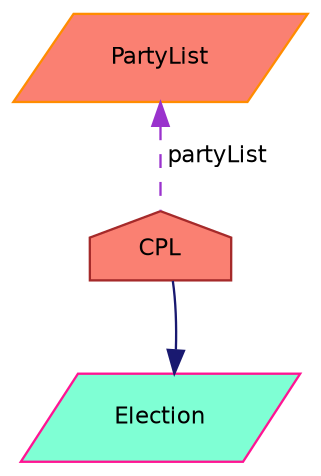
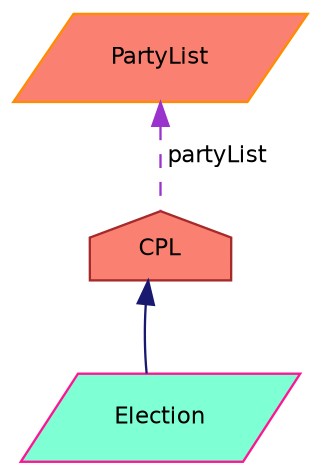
  digraph {
    node [fillcolor=salmon fontname=Helvetica fontsize=10 shape=parallelogram style=filled]
    edge [dir=back fontname=Helvetica fontsize=10 labelfontname=Helvetica labelfontsize=10]
    n1 [color=brown fontcolor=black height=0.2 label=CPL shape=house width=0.4]
    n2 [color=deeppink fillcolor=aquamarine height=0.2 label=Election width=0.4]
    n3 [color=darkorange height=0.2 label=PartyList width=0.4]
-   n2 -> n1 [color=midnightblue style=solid]
+   n1 -> n2 [color=midnightblue style=solid]
    n3 -> n1 [color=darkorchid3 label=" partyList" style=dashed]
  }
